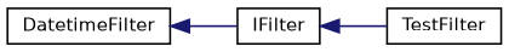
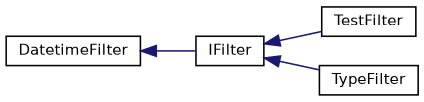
  digraph {
    rankdir=LR
    node [color=black fillcolor=white fontname=Helvetica fontsize=10 shape=record style=filled]
    edge [color=midnightblue dir=back fontname=Helvetica fontsize=10 labelfontname=Helvetica labelfontsize=10 style=solid]
    n1 [height=0.2 label=IFilter width=0.4]
    n2 [height=0.2 label=TestFilter width=0.4]
+   n3 [height=0.2 label=TypeFilter width=0.4]
    n4 [height=0.2 label=DatetimeFilter width=0.4]
    n1 -> n2
+   n1 -> n3
    n4 -> n1
  }
